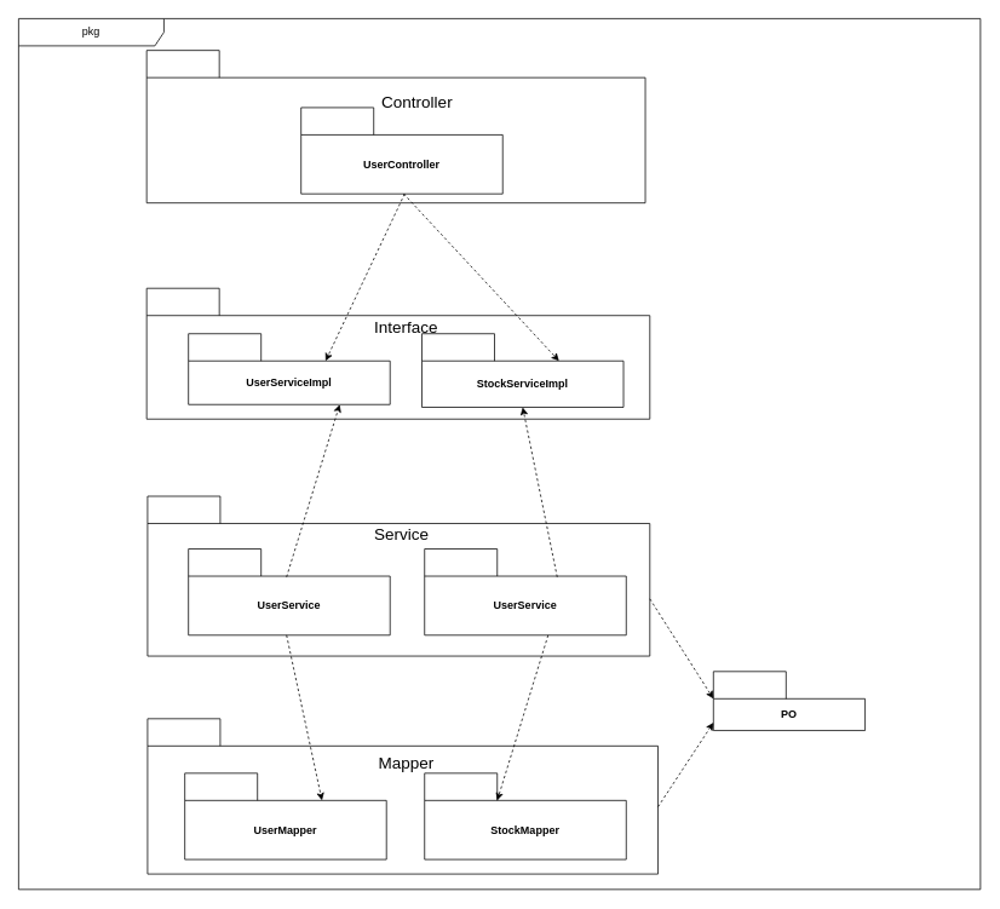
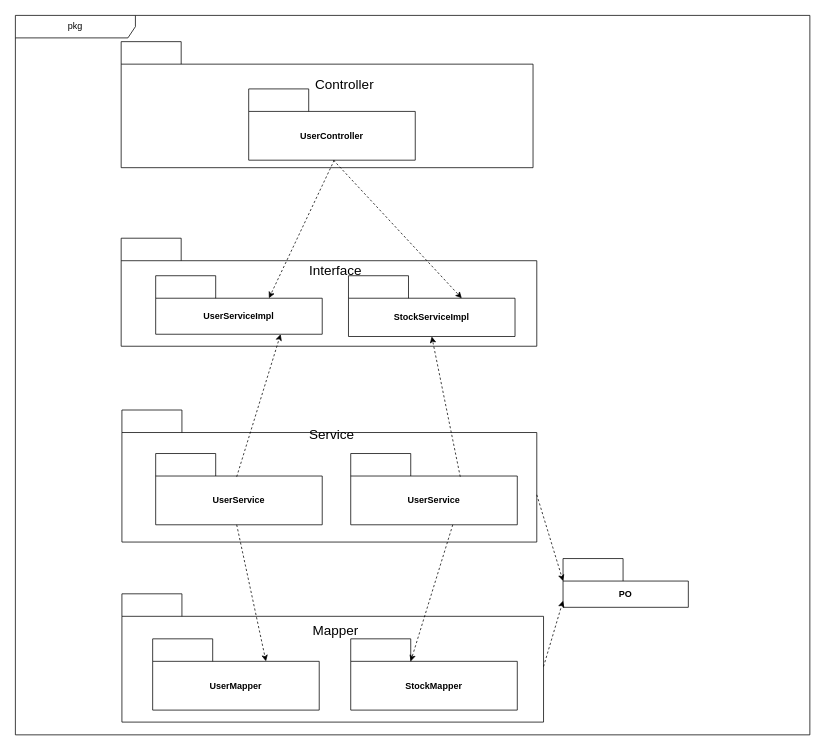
  <mxCell id="0" />
  <mxCell id="1" parent="0" />
  <mxCell id="2" value="pkg&lt;br&gt;" style="shape=umlFrame;whiteSpace=wrap;html=1;pointerEvents=0;recursiveResize=0;container=1;collapsible=0;width=160;" vertex="1" parent="1"><mxGeometry x="20" y="20" width="1059" height="959" as="geometry" /></mxCell>
  <mxCell id="3" value="" style="shape=folder;fontStyle=1;tabWidth=80;tabHeight=30;tabPosition=left;html=1;boundedLbl=1;whiteSpace=wrap;" vertex="1" parent="2"><mxGeometry x="141" y="35" width="549" height="168" as="geometry" /></mxCell>
  <mxCell id="4" value="" style="shape=folder;fontStyle=1;tabWidth=80;tabHeight=30;tabPosition=left;html=1;boundedLbl=1;whiteSpace=wrap;" vertex="1" parent="2"><mxGeometry x="141" y="297" width="554" height="144" as="geometry" /></mxCell>
  <mxCell id="5" value="" style="shape=folder;fontStyle=1;tabWidth=80;tabHeight=30;tabPosition=left;html=1;boundedLbl=1;whiteSpace=wrap;" vertex="1" parent="2"><mxGeometry x="142" y="526" width="553" height="176" as="geometry" /></mxCell>
  <mxCell id="6" value="" style="shape=folder;fontStyle=1;tabWidth=80;tabHeight=30;tabPosition=left;html=1;boundedLbl=1;whiteSpace=wrap;" vertex="1" parent="2"><mxGeometry x="142" y="771" width="562" height="171" as="geometry" /></mxCell>
  <mxCell id="7" value="UserController" style="shape=folder;fontStyle=1;tabWidth=80;tabHeight=30;tabPosition=left;html=1;boundedLbl=1;whiteSpace=wrap;" vertex="1" parent="2"><mxGeometry x="311" y="98" width="222" height="95" as="geometry" /></mxCell>
  <mxCell id="8" value="UserServiceImpl" style="shape=folder;fontStyle=1;tabWidth=80;tabHeight=30;tabPosition=left;html=1;boundedLbl=1;whiteSpace=wrap;" vertex="1" parent="2"><mxGeometry x="187" y="347" width="222" height="78" as="geometry" /></mxCell>
  <mxCell id="9" value="StockServiceImpl" style="shape=folder;fontStyle=1;tabWidth=80;tabHeight=30;tabPosition=left;html=1;boundedLbl=1;whiteSpace=wrap;" vertex="1" parent="2"><mxGeometry x="444" y="347" width="222" height="81" as="geometry" /></mxCell>
  <mxCell id="10" value="UserService" style="shape=folder;fontStyle=1;tabWidth=80;tabHeight=30;tabPosition=left;html=1;boundedLbl=1;whiteSpace=wrap;" vertex="1" parent="2"><mxGeometry x="187" y="584" width="222" height="95" as="geometry" /></mxCell>
  <mxCell id="11" value="UserService" style="shape=folder;fontStyle=1;tabWidth=80;tabHeight=30;tabPosition=left;html=1;boundedLbl=1;whiteSpace=wrap;" vertex="1" parent="2"><mxGeometry x="447" y="584" width="222" height="95" as="geometry" /></mxCell>
  <mxCell id="12" value="StockMapper" style="shape=folder;fontStyle=1;tabWidth=80;tabHeight=30;tabPosition=left;html=1;boundedLbl=1;whiteSpace=wrap;" vertex="1" parent="2"><mxGeometry x="447" y="831" width="222" height="95" as="geometry" /></mxCell>
  <mxCell id="13" value="UserMapper" style="shape=folder;fontStyle=1;tabWidth=80;tabHeight=30;tabPosition=left;html=1;boundedLbl=1;whiteSpace=wrap;" vertex="1" parent="2"><mxGeometry x="183" y="831" width="222" height="95" as="geometry" /></mxCell>
- <mxCell id="14" value="PO" style="shape=folder;fontStyle=1;tabWidth=80;tabHeight=30;tabPosition=left;html=1;boundedLbl=1;whiteSpace=wrap;" vertex="1" parent="2"><mxGeometry x="765" y="719" width="167" height="65" as="geometry" /></mxCell>
+ <mxCell id="14" value="PO" style="shape=folder;fontStyle=1;tabWidth=80;tabHeight=30;tabPosition=left;html=1;boundedLbl=1;whiteSpace=wrap;" vertex="1" parent="2"><mxGeometry x="730" y="724" width="167" height="65" as="geometry" /></mxCell>
  <mxCell id="15" value="&lt;font style=&quot;font-size: 18px;&quot;&gt;Controller&lt;/font&gt;" style="text;html=1;strokeColor=none;fillColor=none;align=center;verticalAlign=middle;whiteSpace=wrap;rounded=0;" vertex="1" parent="2"><mxGeometry x="409" y="77" width="60" height="30" as="geometry" /></mxCell>
  <mxCell id="16" value="&lt;font style=&quot;font-size: 18px;&quot;&gt;Interface&lt;/font&gt;" style="text;html=1;strokeColor=none;fillColor=none;align=center;verticalAlign=middle;whiteSpace=wrap;rounded=0;" vertex="1" parent="2"><mxGeometry x="397" y="325" width="60" height="30" as="geometry" /></mxCell>
- <mxCell id="17" value="&lt;font style=&quot;font-size: 18px;&quot;&gt;Service&lt;/font&gt;" style="text;html=1;strokeColor=none;fillColor=none;align=center;verticalAlign=middle;whiteSpace=wrap;rounded=0;" vertex="1" parent="2"><mxGeometry x="392" y="554" width="60" height="30" as="geometry" /></mxCell>
+ <mxCell id="17" value="&lt;font style=&quot;font-size: 18px;&quot;&gt;Service&lt;/font&gt;" style="text;html=1;strokeColor=none;fillColor=none;align=center;verticalAlign=middle;whiteSpace=wrap;rounded=0;" vertex="1" parent="2"><mxGeometry x="392" y="544" width="60" height="30" as="geometry" /></mxCell>
  <mxCell id="18" value="&lt;font style=&quot;font-size: 18px;&quot;&gt;Mapper&lt;/font&gt;" style="text;html=1;strokeColor=none;fillColor=none;align=center;verticalAlign=middle;whiteSpace=wrap;rounded=0;" vertex="1" parent="2"><mxGeometry x="397" y="806" width="60" height="30" as="geometry" /></mxCell>
  <mxCell id="19" value="" style="endArrow=classic;html=1;rounded=0;entryX=0;entryY=0;entryDx=151;entryDy=30;entryPerimeter=0;dashed=1;" edge="1" parent="2" target="8"><mxGeometry width="50" height="50" relative="1" as="geometry"><mxPoint x="425" y="193" as="sourcePoint" /><mxPoint x="475" y="143" as="targetPoint" /></mxGeometry></mxCell>
  <mxCell id="20" value="" style="endArrow=classic;html=1;rounded=0;entryX=0;entryY=0;entryDx=151;entryDy=30;entryPerimeter=0;dashed=1;" edge="1" parent="2" target="9"><mxGeometry width="50" height="50" relative="1" as="geometry"><mxPoint x="424" y="193" as="sourcePoint" /><mxPoint x="474" y="143" as="targetPoint" /></mxGeometry></mxCell>
  <mxCell id="21" value="" style="endArrow=classic;html=1;rounded=0;entryX=0.75;entryY=1;entryDx=0;entryDy=0;entryPerimeter=0;dashed=1;" edge="1" parent="2" target="8"><mxGeometry width="50" height="50" relative="1" as="geometry"><mxPoint x="295" y="615" as="sourcePoint" /><mxPoint x="345" y="565" as="targetPoint" /></mxGeometry></mxCell>
  <mxCell id="22" value="" style="endArrow=classic;html=1;rounded=0;entryX=0.5;entryY=1;entryDx=0;entryDy=0;entryPerimeter=0;dashed=1;" edge="1" parent="2" target="9"><mxGeometry width="50" height="50" relative="1" as="geometry"><mxPoint x="593" y="615" as="sourcePoint" /><mxPoint x="643" y="565" as="targetPoint" /></mxGeometry></mxCell>
  <mxCell id="23" value="" style="endArrow=classic;html=1;rounded=0;entryX=0;entryY=0;entryDx=151;entryDy=30;entryPerimeter=0;dashed=1;" edge="1" parent="2" target="13"><mxGeometry width="50" height="50" relative="1" as="geometry"><mxPoint x="295" y="679" as="sourcePoint" /><mxPoint x="345" y="629" as="targetPoint" /></mxGeometry></mxCell>
  <mxCell id="24" value="" style="endArrow=classic;html=1;rounded=0;entryX=0;entryY=0;entryDx=80;entryDy=30;entryPerimeter=0;dashed=1;" edge="1" parent="2" target="12"><mxGeometry width="50" height="50" relative="1" as="geometry"><mxPoint x="583" y="679" as="sourcePoint" /><mxPoint x="633" y="629" as="targetPoint" /></mxGeometry></mxCell>
  <mxCell id="25" value="" style="endArrow=classic;html=1;rounded=0;entryX=0;entryY=0;entryDx=0;entryDy=30;entryPerimeter=0;dashed=1;" edge="1" parent="2" target="14"><mxGeometry width="50" height="50" relative="1" as="geometry"><mxPoint x="695" y="639" as="sourcePoint" /><mxPoint x="745" y="589" as="targetPoint" /></mxGeometry></mxCell>
  <mxCell id="26" value="" style="endArrow=classic;html=1;rounded=0;entryX=0;entryY=0;entryDx=0;entryDy=56.25;entryPerimeter=0;dashed=1;" edge="1" parent="2" target="14"><mxGeometry width="50" height="50" relative="1" as="geometry"><mxPoint x="704" y="868" as="sourcePoint" /><mxPoint x="754" y="818" as="targetPoint" /></mxGeometry></mxCell>
